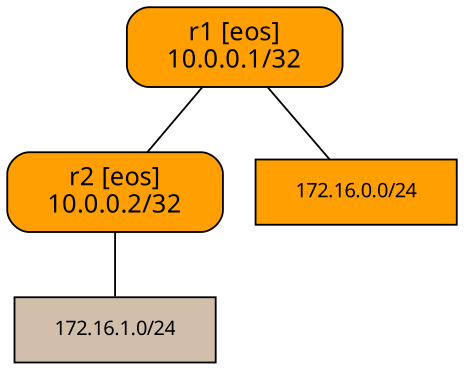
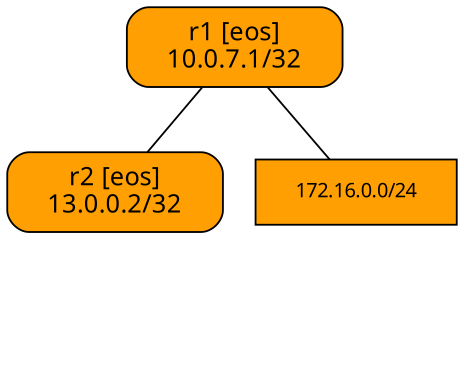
  graph {
    node [fillcolor="#ff9f01" fontname=Verdana margin="0.3,0.1" shape=box style="rounded,filled"]
    edge [fontname=Verdana labeldistance=1.5 labelfontsize=10]
-   n1 [label="r1 [eos]\n10.0.0.1/32"]
-   n2 [label="r2 [eos]\n10.0.0.2/32"]
+   n1 [label="r1 [eos]\n10.0.7.1/32"]
+   n2 [label="r2 [eos]\n13.0.0.2/32"]
    n3 [fontsize=11 label="172.16.0.0/24" style=filled]
-   n4 [fillcolor="#d1bfab" fontsize=11 label="172.16.1.0/24" style=filled]
    n1 -- n2
    n1 -- n3
-   n2 -- n4
  }
